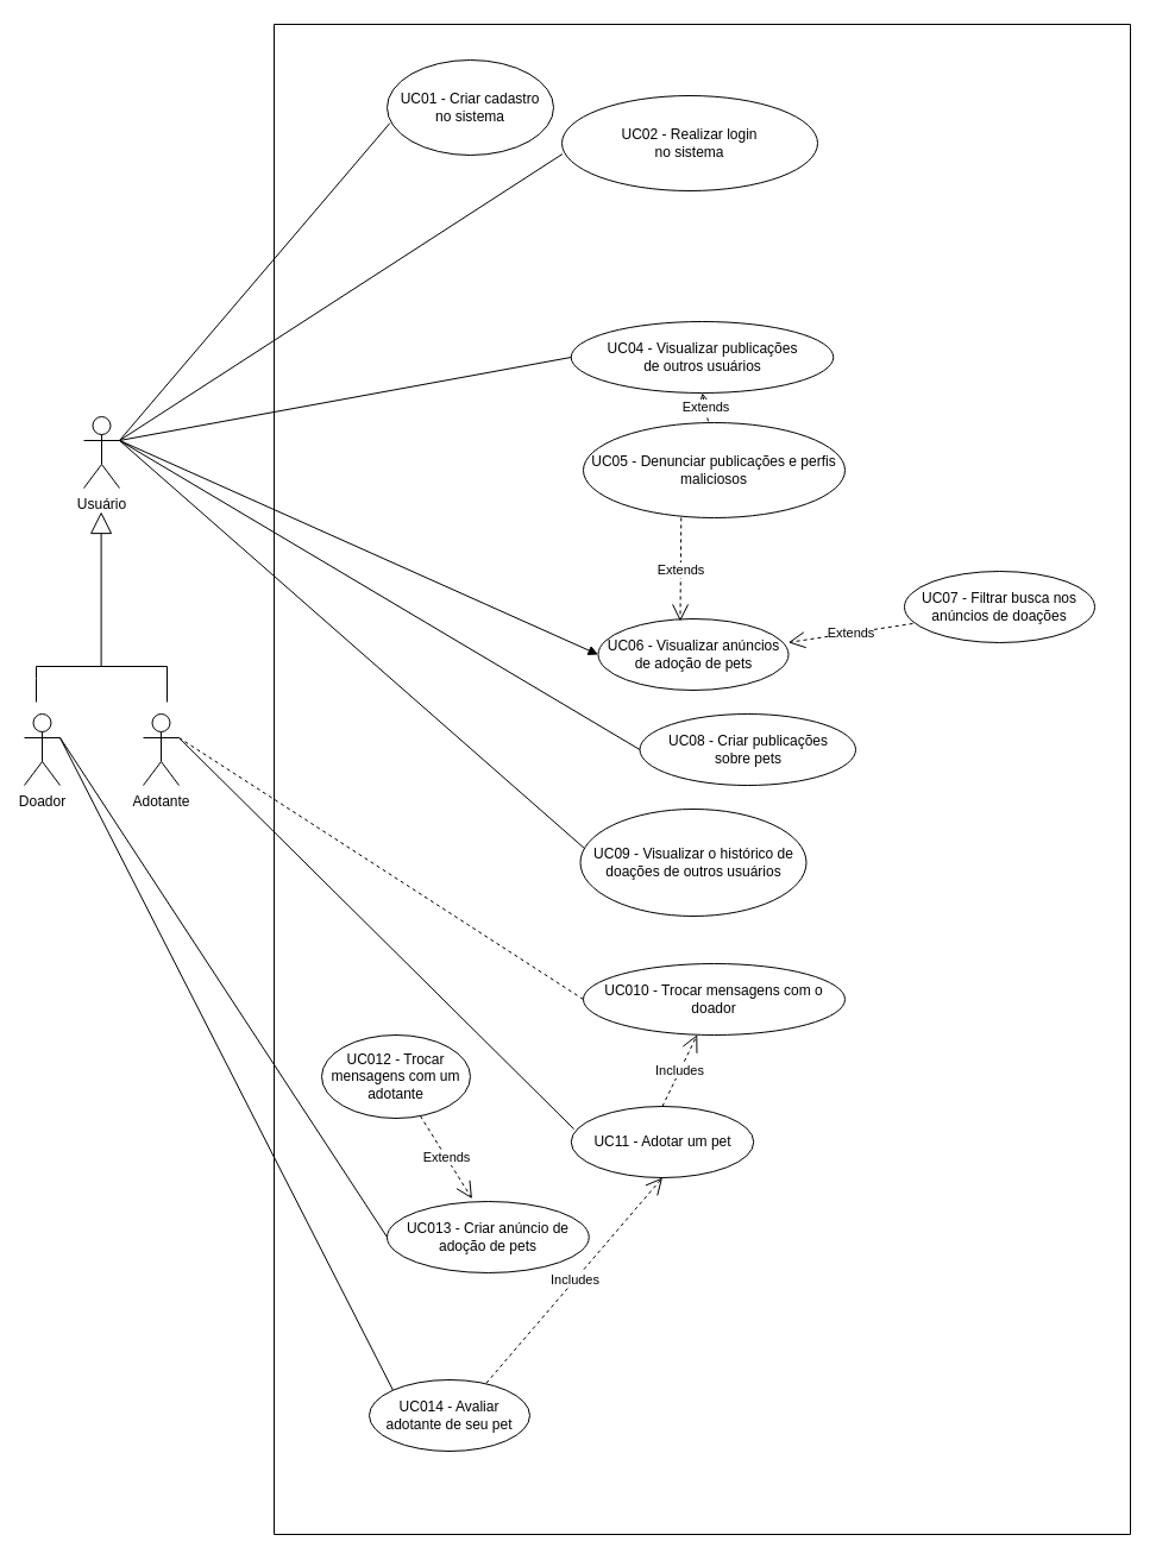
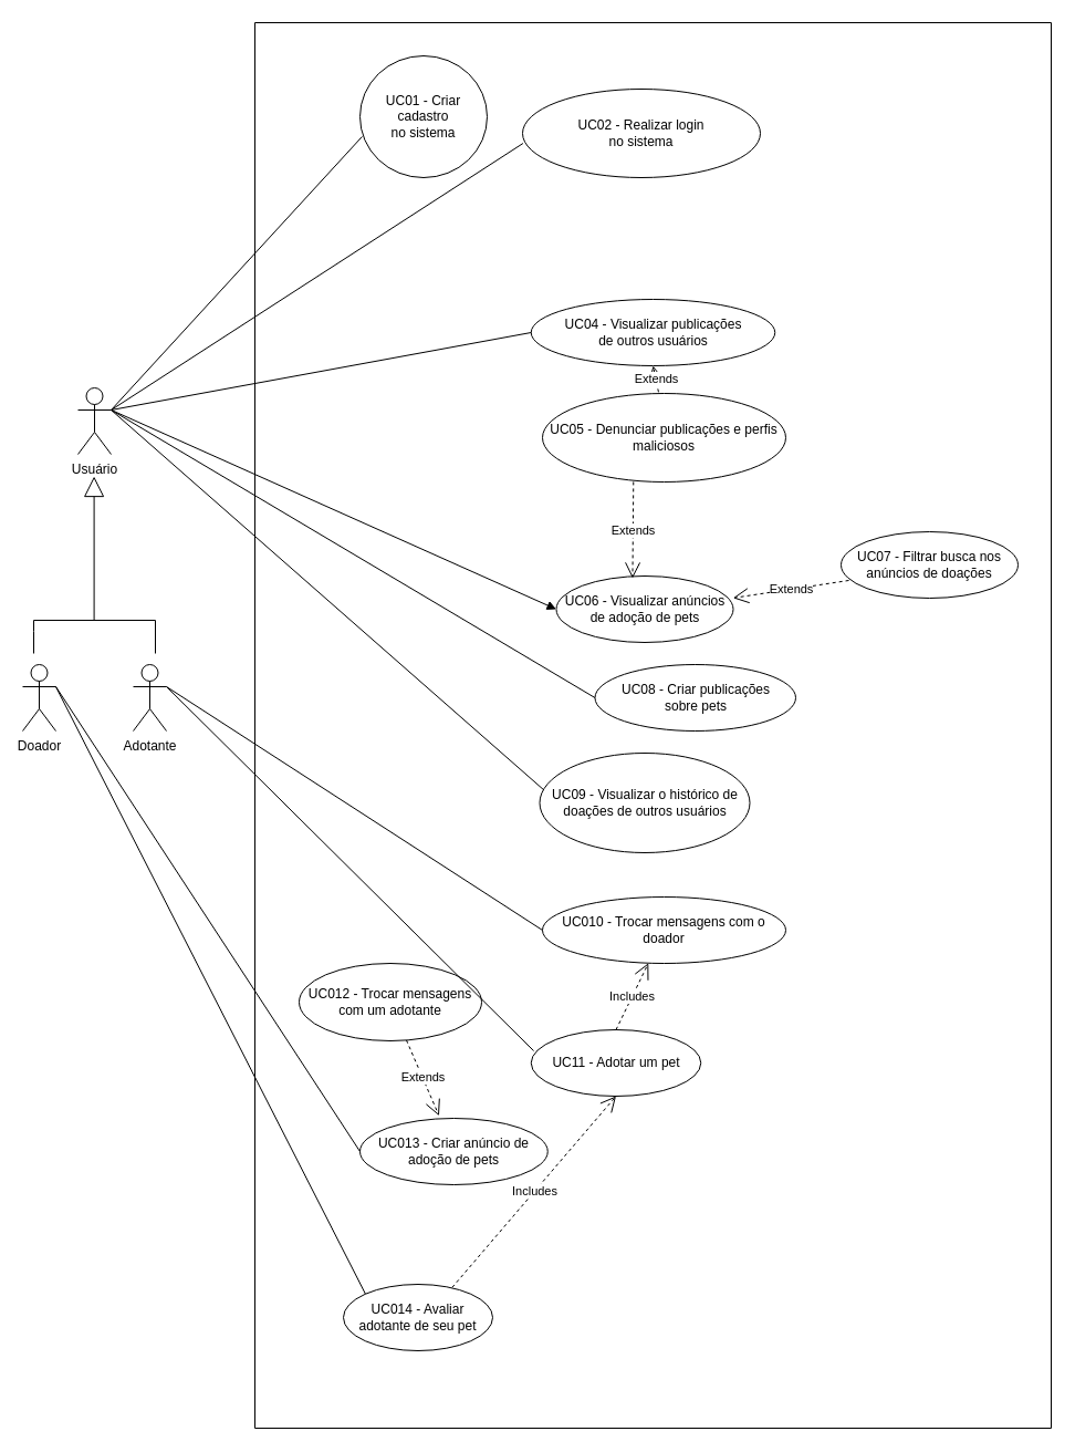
  <mxCell id="0" />
  <mxCell id="1" parent="0" />
  <mxCell id="2" value="" style="swimlane;startSize=0;" parent="1" vertex="1"><mxGeometry x="230" y="20" width="720" height="1270" as="geometry" /></mxCell>
- <mxCell id="3" value="&lt;div&gt;UC01 - Criar cadastro&lt;/div&gt;&lt;div&gt;no sistema&lt;br&gt;&lt;/div&gt;" style="ellipse;whiteSpace=wrap;html=1;" parent="2" vertex="1"><mxGeometry x="95" y="30" width="140" height="80" as="geometry" /></mxCell>
+ <mxCell id="3" value="&lt;div&gt;UC01 - Criar cadastro&lt;/div&gt;&lt;div&gt;no sistema&lt;br&gt;&lt;/div&gt;" style="ellipse;whiteSpace=wrap;html=1;" parent="2" vertex="1"><mxGeometry x="95" y="30" width="115" height="110" as="geometry" /></mxCell>
  <mxCell id="4" value="&lt;div&gt;UC08 - Criar publicações&lt;/div&gt;&lt;div&gt;sobre pets&lt;br&gt;&lt;/div&gt;" style="ellipse;whiteSpace=wrap;html=1;" parent="2" vertex="1"><mxGeometry x="307.5" y="580" width="181.5" height="60" as="geometry" /></mxCell>
  <mxCell id="5" value="UC02 - Realizar login&lt;br&gt;&lt;div&gt;no sistema&lt;br&gt;&lt;/div&gt;" style="ellipse;whiteSpace=wrap;html=1;" parent="2" vertex="1"><mxGeometry x="242" y="60" width="215" height="80" as="geometry" /></mxCell>
  <mxCell id="6" value="&lt;div&gt;UC04 - Visualizar publicações&lt;/div&gt;&lt;div&gt;de outros usuários&lt;br&gt;&lt;/div&gt;" style="ellipse;whiteSpace=wrap;html=1;" parent="2" vertex="1"><mxGeometry x="249.75" y="250" width="220.5" height="60" as="geometry" /></mxCell>
  <mxCell id="7" value="UC014 - Avaliar adotante de seu pet" style="ellipse;whiteSpace=wrap;html=1;" parent="2" vertex="1"><mxGeometry x="80" y="1140" width="135" height="60" as="geometry" /></mxCell>
  <mxCell id="8" value="UC05 - Denunciar publicações e perfis maliciosos" style="ellipse;whiteSpace=wrap;html=1;" parent="2" vertex="1"><mxGeometry x="260" y="335" width="220" height="80" as="geometry" /></mxCell>
  <mxCell id="9" value="Extends" style="endArrow=open;endSize=12;dashed=1;html=1;rounded=0;exitX=0.477;exitY=-0.015;exitDx=0;exitDy=0;entryX=0.5;entryY=1;entryDx=0;entryDy=0;exitPerimeter=0;" parent="2" source="8" target="6" edge="1"><mxGeometry x="0.006" width="160" relative="1" as="geometry"><mxPoint x="354" y="405" as="sourcePoint" /><mxPoint x="499" y="282" as="targetPoint" /><Array as="points" /><mxPoint as="offset" /></mxGeometry></mxCell>
  <mxCell id="10" value="UC11 - Adotar um pet" style="ellipse;whiteSpace=wrap;html=1;" parent="2" vertex="1"><mxGeometry x="249.75" y="910" width="153.5" height="60" as="geometry" /></mxCell>
  <mxCell id="11" value="UC06 - Visualizar anúncios de adoção de pets" style="ellipse;whiteSpace=wrap;html=1;" parent="2" vertex="1"><mxGeometry x="272.5" y="500" width="160" height="60" as="geometry" /></mxCell>
  <mxCell id="12" value="Extends" style="endArrow=open;endSize=12;dashed=1;html=1;rounded=0;entryX=0.431;entryY=0.033;entryDx=0;entryDy=0;entryPerimeter=0;exitX=0.374;exitY=0.999;exitDx=0;exitDy=0;exitPerimeter=0;" parent="2" source="8" target="11" edge="1"><mxGeometry x="0.006" width="160" relative="1" as="geometry"><mxPoint x="337.867" y="490.0" as="sourcePoint" /><mxPoint x="330" y="430" as="targetPoint" /><Array as="points" /><mxPoint as="offset" /></mxGeometry></mxCell>
  <mxCell id="13" value="UC07 - Filtrar busca nos anúncios de doações" style="ellipse;whiteSpace=wrap;html=1;" parent="2" vertex="1"><mxGeometry x="530" y="460" width="160" height="60" as="geometry" /></mxCell>
  <mxCell id="14" value="Extends" style="endArrow=open;endSize=12;dashed=1;html=1;rounded=0;exitX=0.044;exitY=0.733;exitDx=0;exitDy=0;entryX=0.999;entryY=0.331;entryDx=0;entryDy=0;entryPerimeter=0;exitPerimeter=0;" parent="2" source="13" target="11" edge="1"><mxGeometry x="0.006" width="160" relative="1" as="geometry"><mxPoint x="338" y="539" as="sourcePoint" /><mxPoint x="344" y="602" as="targetPoint" /><Array as="points" /><mxPoint as="offset" /></mxGeometry></mxCell>
  <mxCell id="15" value="UC09 - Visualizar o histórico de doações de outros usuários" style="ellipse;whiteSpace=wrap;html=1;" parent="2" vertex="1"><mxGeometry x="257.5" y="660" width="190" height="90" as="geometry" /></mxCell>
- <mxCell id="16" value="UC012 - Trocar mensagens com um adotante" style="ellipse;whiteSpace=wrap;html=1;" parent="2" vertex="1"><mxGeometry x="40" y="850" width="125" height="70" as="geometry" /></mxCell>
+ <mxCell id="16" value="UC012 - Trocar mensagens com um adotante" style="ellipse;whiteSpace=wrap;html=1;" parent="2" vertex="1"><mxGeometry x="40" y="850" width="165" height="70" as="geometry" /></mxCell>
  <mxCell id="17" value="Extends" style="endArrow=open;endSize=12;dashed=1;html=1;rounded=0;entryX=0.421;entryY=-0.039;entryDx=0;entryDy=0;entryPerimeter=0;" parent="2" source="16" target="20" edge="1"><mxGeometry width="160" relative="1" as="geometry"><mxPoint x="147" y="1223" as="sourcePoint" /><mxPoint x="173" y="1148" as="targetPoint" /><Array as="points" /></mxGeometry></mxCell>
  <mxCell id="18" value="UC010 - Trocar mensagens com o doador" style="ellipse;whiteSpace=wrap;html=1;" parent="2" vertex="1"><mxGeometry x="260" y="790" width="220" height="60" as="geometry" /></mxCell>
  <mxCell id="19" value="Includes" style="endArrow=open;endSize=12;dashed=1;html=1;rounded=0;exitX=0.5;exitY=0;exitDx=0;exitDy=0;" parent="2" source="10" target="18" edge="1"><mxGeometry width="160" relative="1" as="geometry"><mxPoint x="405" y="729" as="sourcePoint" /><mxPoint x="420" y="950" as="targetPoint" /><Array as="points" /></mxGeometry></mxCell>
  <mxCell id="20" value="UC013 - Criar anúncio de adoção de pets" style="ellipse;whiteSpace=wrap;html=1;" parent="2" vertex="1"><mxGeometry x="95" y="990" width="169.75" height="60" as="geometry" /></mxCell>
  <mxCell id="21" value="Includes" style="endArrow=open;endSize=12;dashed=1;html=1;rounded=0;exitX=0.729;exitY=0.046;exitDx=0;exitDy=0;exitPerimeter=0;entryX=0.5;entryY=1;entryDx=0;entryDy=0;" edge="1" parent="2" source="7" target="10"><mxGeometry width="160" relative="1" as="geometry"><mxPoint x="337" y="920" as="sourcePoint" /><mxPoint x="366" y="860" as="targetPoint" /><Array as="points" /></mxGeometry></mxCell>
  <mxCell id="22" value="Usuário" style="shape=umlActor;verticalLabelPosition=bottom;verticalAlign=top;html=1;outlineConnect=0;" parent="1" vertex="1"><mxGeometry x="70" y="350" width="30" height="60" as="geometry" /></mxCell>
  <mxCell id="23" value="" style="endArrow=none;html=1;rounded=0;exitX=1;exitY=0.333;exitDx=0;exitDy=0;exitPerimeter=0;entryX=0.017;entryY=0.663;entryDx=0;entryDy=0;entryPerimeter=0;" parent="1" source="22" target="3" edge="1"><mxGeometry width="50" height="50" relative="1" as="geometry"><mxPoint x="380" y="450" as="sourcePoint" /><mxPoint x="430" y="400" as="targetPoint" /></mxGeometry></mxCell>
  <mxCell id="24" value="" style="endArrow=none;html=1;rounded=0;entryX=0;entryY=0.5;entryDx=0;entryDy=0;exitX=1;exitY=0.333;exitDx=0;exitDy=0;exitPerimeter=0;" parent="1" source="22" target="4" edge="1"><mxGeometry width="50" height="50" relative="1" as="geometry"><mxPoint x="90" y="390" as="sourcePoint" /><mxPoint x="252" y="383" as="targetPoint" /></mxGeometry></mxCell>
  <mxCell id="25" value="" style="endArrow=none;html=1;rounded=0;entryX=0;entryY=0.5;entryDx=0;entryDy=0;exitX=1;exitY=0.333;exitDx=0;exitDy=0;exitPerimeter=0;" parent="1" source="22" target="6" edge="1"><mxGeometry width="50" height="50" relative="1" as="geometry"><mxPoint x="100" y="400" as="sourcePoint" /><mxPoint x="240" y="600" as="targetPoint" /></mxGeometry></mxCell>
  <mxCell id="26" value="" style="endArrow=none;html=1;rounded=0;entryX=0.015;entryY=0.317;entryDx=0;entryDy=0;entryPerimeter=0;exitX=1;exitY=0.333;exitDx=0;exitDy=0;exitPerimeter=0;" parent="1" target="10" edge="1" source="32"><mxGeometry width="50" height="50" relative="1" as="geometry"><mxPoint x="50" y="340" as="sourcePoint" /><mxPoint x="310" y="890" as="targetPoint" /></mxGeometry></mxCell>
  <mxCell id="27" value="" style="endArrow=block;html=1;rounded=0;entryX=0;entryY=0.5;entryDx=0;entryDy=0;exitX=1;exitY=0.333;exitDx=0;exitDy=0;exitPerimeter=0;" parent="1" source="22" target="11" edge="1"><mxGeometry width="50" height="50" relative="1" as="geometry"><mxPoint x="100" y="310" as="sourcePoint" /><mxPoint x="302" y="371" as="targetPoint" /></mxGeometry></mxCell>
  <mxCell id="28" value="" style="endArrow=none;html=1;rounded=0;entryX=0.018;entryY=0.367;entryDx=0;entryDy=0;entryPerimeter=0;exitX=1;exitY=0.333;exitDx=0;exitDy=0;exitPerimeter=0;" parent="1" target="15" edge="1" source="22"><mxGeometry width="50" height="50" relative="1" as="geometry"><mxPoint x="130" y="330" as="sourcePoint" /><mxPoint x="294" y="939" as="targetPoint" /></mxGeometry></mxCell>
  <mxCell id="29" value="" style="endArrow=none;html=1;rounded=0;entryX=0.002;entryY=0.613;entryDx=0;entryDy=0;exitX=1;exitY=0.333;exitDx=0;exitDy=0;exitPerimeter=0;entryPerimeter=0;" edge="1" parent="1" source="22" target="5"><mxGeometry width="50" height="50" relative="1" as="geometry"><mxPoint x="60" y="350" as="sourcePoint" /><mxPoint x="340" y="230" as="targetPoint" /></mxGeometry></mxCell>
  <mxCell id="30" value="" style="endArrow=block;endSize=16;endFill=0;html=1;rounded=0;" edge="1" parent="1"><mxGeometry width="160" relative="1" as="geometry"><mxPoint x="84.6" y="560" as="sourcePoint" /><mxPoint x="84.6" y="430" as="targetPoint" /><mxPoint as="offset" /></mxGeometry></mxCell>
  <mxCell id="31" value="Doador" style="shape=umlActor;verticalLabelPosition=bottom;verticalAlign=top;html=1;outlineConnect=0;" vertex="1" parent="1"><mxGeometry x="20" y="600" width="30" height="60" as="geometry" /></mxCell>
  <mxCell id="32" value="Adotante" style="shape=umlActor;verticalLabelPosition=bottom;verticalAlign=top;html=1;outlineConnect=0;" vertex="1" parent="1"><mxGeometry x="120" y="600" width="30" height="60" as="geometry" /></mxCell>
  <mxCell id="33" value="" style="endArrow=none;html=1;rounded=0;" edge="1" parent="1"><mxGeometry width="50" height="50" relative="1" as="geometry"><mxPoint x="30" y="560" as="sourcePoint" /><mxPoint x="140" y="560" as="targetPoint" /></mxGeometry></mxCell>
  <mxCell id="34" value="" style="endArrow=none;html=1;rounded=0;" edge="1" parent="1"><mxGeometry width="50" height="50" relative="1" as="geometry"><mxPoint x="30" y="590" as="sourcePoint" /><mxPoint x="30" y="560" as="targetPoint" /><Array as="points"><mxPoint x="30" y="570" /></Array></mxGeometry></mxCell>
  <mxCell id="35" value="" style="endArrow=none;html=1;rounded=0;" edge="1" parent="1"><mxGeometry width="50" height="50" relative="1" as="geometry"><mxPoint x="140" y="590" as="sourcePoint" /><mxPoint x="140" y="560" as="targetPoint" /></mxGeometry></mxCell>
- <mxCell id="36" value="" style="endArrow=none;html=1;rounded=0;exitX=1;exitY=0.333;exitDx=0;exitDy=0;exitPerimeter=0;entryX=0;entryY=0.5;entryDx=0;entryDy=0;dashed=1;" edge="1" parent="1" source="32" target="18"><mxGeometry width="50" height="50" relative="1" as="geometry"><mxPoint x="150" y="630" as="sourcePoint" /><mxPoint x="506" y="779" as="targetPoint" /></mxGeometry></mxCell>
+ <mxCell id="36" value="" style="endArrow=none;html=1;rounded=0;exitX=1;exitY=0.333;exitDx=0;exitDy=0;exitPerimeter=0;entryX=0;entryY=0.5;entryDx=0;entryDy=0;" edge="1" parent="1" source="32" target="18"><mxGeometry width="50" height="50" relative="1" as="geometry"><mxPoint x="150" y="630" as="sourcePoint" /><mxPoint x="506" y="779" as="targetPoint" /></mxGeometry></mxCell>
  <mxCell id="37" value="" style="endArrow=none;html=1;rounded=0;exitX=1;exitY=0.333;exitDx=0;exitDy=0;exitPerimeter=0;entryX=0;entryY=0.5;entryDx=0;entryDy=0;" edge="1" parent="1" source="31" target="20"><mxGeometry width="50" height="50" relative="1" as="geometry"><mxPoint x="150" y="630" as="sourcePoint" /><mxPoint x="500" y="910" as="targetPoint" /></mxGeometry></mxCell>
  <mxCell id="38" value="" style="endArrow=none;html=1;rounded=0;exitX=1;exitY=0.333;exitDx=0;exitDy=0;exitPerimeter=0;entryX=0;entryY=0;entryDx=0;entryDy=0;" edge="1" parent="1" source="31" target="7"><mxGeometry width="50" height="50" relative="1" as="geometry"><mxPoint x="70" y="630" as="sourcePoint" /><mxPoint x="520" y="1120" as="targetPoint" /></mxGeometry></mxCell>
